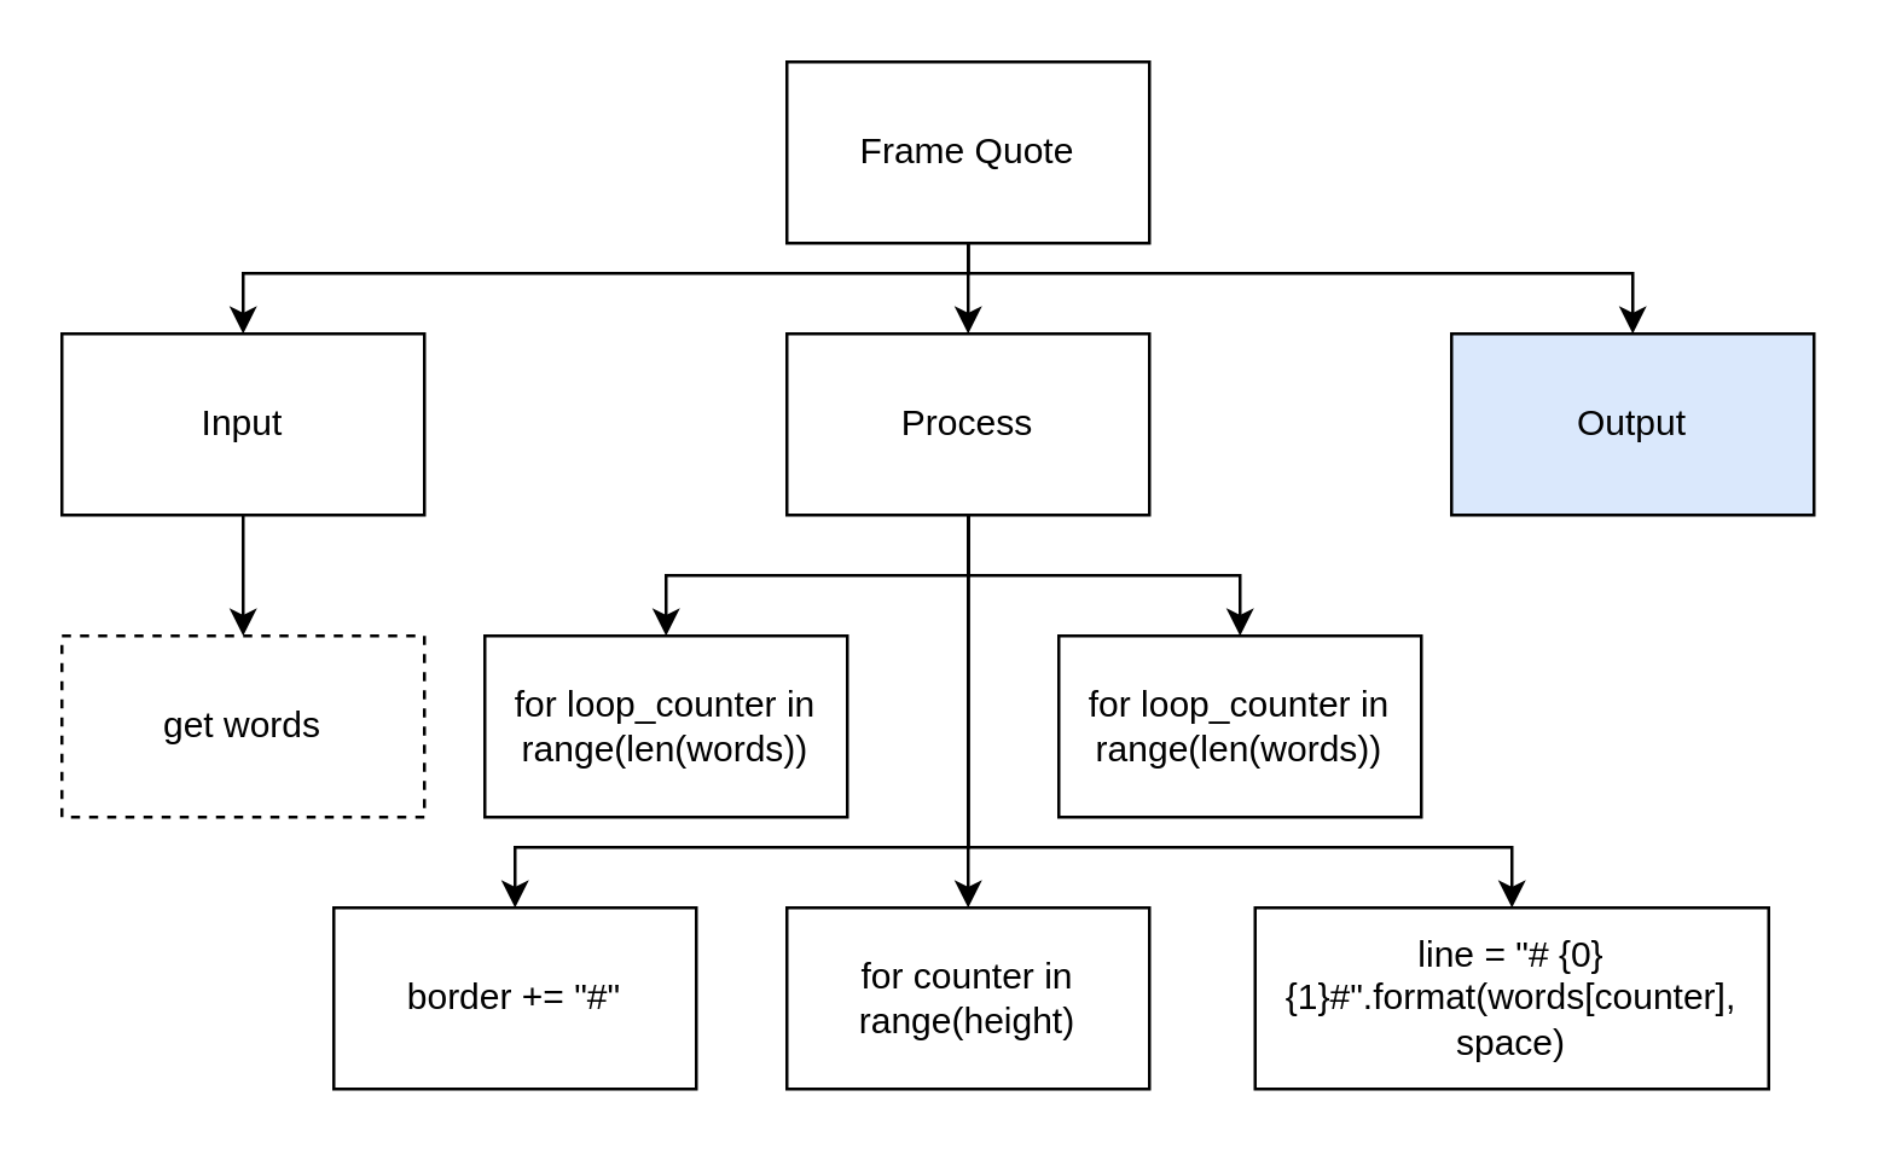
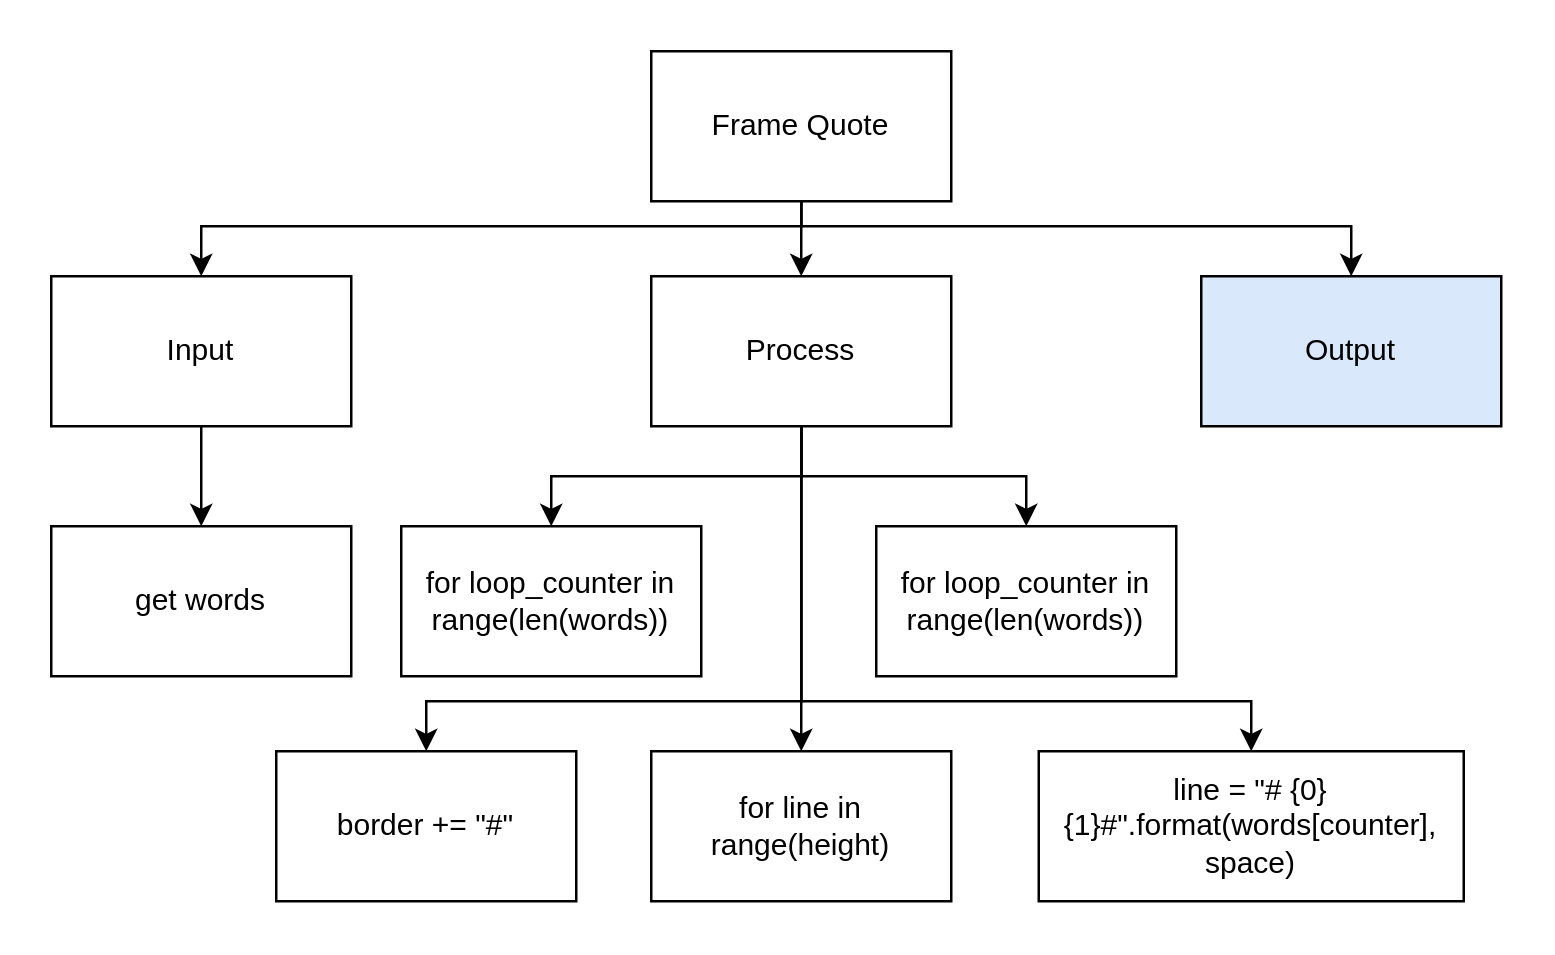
  <mxCell id="0" />
  <mxCell id="1" parent="0" />
  <mxCell id="2" value="for loop_counter in range(len(words))" style="rounded=0;whiteSpace=wrap;html=1;" parent="1" vertex="1"><mxGeometry x="350" y="210" width="120" height="60" as="geometry" /></mxCell>
  <mxCell id="3" value="for loop_counter in range(len(words))" style="rounded=0;whiteSpace=wrap;html=1;" parent="1" vertex="1"><mxGeometry x="160" y="210" width="120" height="60" as="geometry" /></mxCell>
- <mxCell id="4" value="get words" style="rounded=0;whiteSpace=wrap;html=1;dashed=1;" parent="1" vertex="1"><mxGeometry x="20" y="210" width="120" height="60" as="geometry" /></mxCell>
+ <mxCell id="4" value="get words" style="rounded=0;whiteSpace=wrap;html=1;" parent="1" vertex="1"><mxGeometry x="20" y="210" width="120" height="60" as="geometry" /></mxCell>
  <mxCell id="5" value="Output" style="rounded=0;whiteSpace=wrap;html=1;fillColor=#dae8fc;" parent="1" vertex="1"><mxGeometry x="480" y="110" width="120" height="60" as="geometry" /></mxCell>
  <mxCell id="6" style="edgeStyle=orthogonalEdgeStyle;rounded=0;html=1;entryX=0.5;entryY=0;entryDx=0;entryDy=0;" edge="1" parent="1" source="11" target="3"><mxGeometry relative="1" as="geometry" /></mxCell>
  <mxCell id="7" style="edgeStyle=orthogonalEdgeStyle;rounded=0;html=1;entryX=0.5;entryY=0;entryDx=0;entryDy=0;" edge="1" parent="1" source="11" target="2"><mxGeometry relative="1" as="geometry" /></mxCell>
  <mxCell id="8" style="edgeStyle=orthogonalEdgeStyle;rounded=0;html=1;entryX=0.5;entryY=0;entryDx=0;entryDy=0;" edge="1" parent="1" source="11" target="19"><mxGeometry relative="1" as="geometry"><Array as="points"><mxPoint x="320" y="280" /><mxPoint x="170" y="280" /></Array></mxGeometry></mxCell>
  <mxCell id="9" style="edgeStyle=orthogonalEdgeStyle;rounded=0;html=1;" edge="1" parent="1" source="11" target="18"><mxGeometry relative="1" as="geometry" /></mxCell>
  <mxCell id="10" style="edgeStyle=orthogonalEdgeStyle;rounded=0;html=1;entryX=0.5;entryY=0;entryDx=0;entryDy=0;" edge="1" parent="1" source="11" target="20"><mxGeometry relative="1" as="geometry"><Array as="points"><mxPoint x="320" y="280" /><mxPoint x="500" y="280" /></Array></mxGeometry></mxCell>
  <mxCell id="11" value="Process" style="rounded=0;whiteSpace=wrap;html=1;" parent="1" vertex="1"><mxGeometry x="260" y="110" width="120" height="60" as="geometry" /></mxCell>
  <mxCell id="12" style="edgeStyle=none;html=1;entryX=0.5;entryY=0;entryDx=0;entryDy=0;" parent="1" source="13" target="4" edge="1"><mxGeometry relative="1" as="geometry" /></mxCell>
  <mxCell id="13" value="Input" style="rounded=0;whiteSpace=wrap;html=1;" parent="1" vertex="1"><mxGeometry x="20" y="110" width="120" height="60" as="geometry" /></mxCell>
  <mxCell id="14" style="edgeStyle=orthogonalEdgeStyle;rounded=0;html=1;entryX=0.5;entryY=0;entryDx=0;entryDy=0;" edge="1" parent="1" source="17" target="13"><mxGeometry relative="1" as="geometry"><Array as="points"><mxPoint x="320" y="90" /><mxPoint x="80" y="90" /></Array></mxGeometry></mxCell>
  <mxCell id="15" style="edgeStyle=orthogonalEdgeStyle;rounded=0;html=1;entryX=0.5;entryY=0;entryDx=0;entryDy=0;" edge="1" parent="1" source="17" target="5"><mxGeometry relative="1" as="geometry"><Array as="points"><mxPoint x="320" y="90" /><mxPoint x="540" y="90" /></Array></mxGeometry></mxCell>
  <mxCell id="16" style="edgeStyle=orthogonalEdgeStyle;rounded=0;html=1;" edge="1" parent="1" source="17" target="11"><mxGeometry relative="1" as="geometry" /></mxCell>
  <mxCell id="17" value="Frame Quote" style="rounded=0;whiteSpace=wrap;html=1;" parent="1" vertex="1"><mxGeometry x="260" y="20" width="120" height="60" as="geometry" /></mxCell>
- <mxCell id="18" value="for counter in range(height)" style="rounded=0;whiteSpace=wrap;html=1;" parent="1" vertex="1"><mxGeometry x="260" y="300" width="120" height="60" as="geometry" /></mxCell>
+ <mxCell id="18" value="for line in range(height)" style="rounded=0;whiteSpace=wrap;html=1;" parent="1" vertex="1"><mxGeometry x="260" y="300" width="120" height="60" as="geometry" /></mxCell>
  <mxCell id="19" value="border += &quot;#&quot;" style="rounded=0;whiteSpace=wrap;html=1;" parent="1" vertex="1"><mxGeometry x="110" y="300" width="120" height="60" as="geometry" /></mxCell>
  <mxCell id="20" value="line = &quot;# {0}{1}#&quot;.format(words[counter], space)" style="rounded=0;whiteSpace=wrap;html=1;" vertex="1" parent="1"><mxGeometry x="415" y="300" width="170" height="60" as="geometry" /></mxCell>
